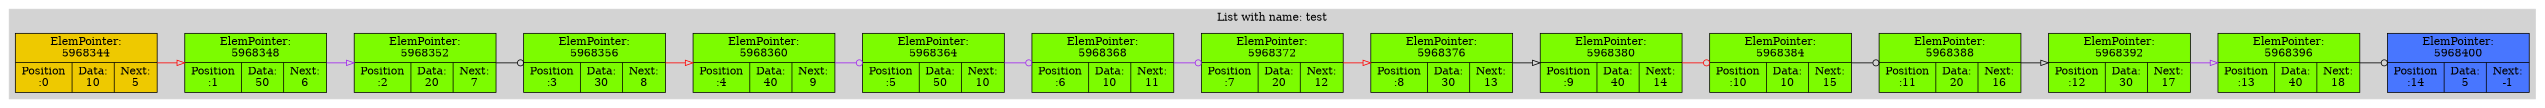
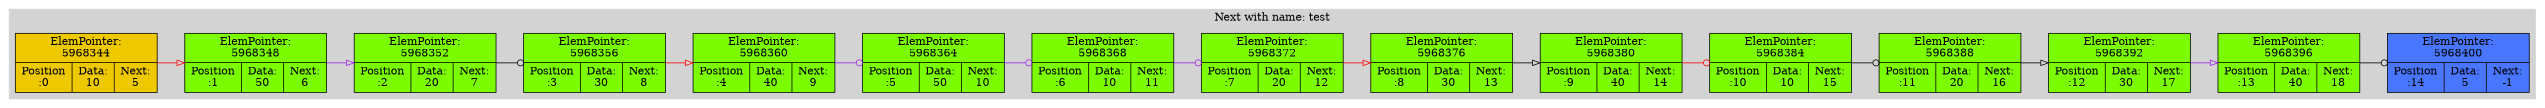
  digraph {
    rankdir=LR
    node [fillcolor=lawngreen shape=record style=filled]
    edge [color=purple arrowhead=onormal]
    n1 [fillcolor=gold2 label="ElemPointer:\n5968344 | {Position\n:0 | Data:\n10 | Next:\n5}"]
    n2 [label="ElemPointer:\n5968348 | {Position\n:1 | Data:\n50 | Next:\n6}"]
    n3 [label="ElemPointer:\n5968352 | {Position\n:2 | Data:\n20 | Next:\n7}"]
    n4 [label="ElemPointer:\n5968356 | {Position\n:3 | Data:\n30 | Next:\n8}"]
    n5 [label="ElemPointer:\n5968360 | {Position\n:4 | Data:\n40 | Next:\n9}"]
    n6 [label="ElemPointer:\n5968364 | {Position\n:5 | Data:\n50 | Next:\n10}"]
    n7 [label="ElemPointer:\n5968368 | {Position\n:6 | Data:\n10 | Next:\n11}"]
    n8 [label="ElemPointer:\n5968372 | {Position\n:7 | Data:\n20 | Next:\n12}"]
    n9 [label="ElemPointer:\n5968376 | {Position\n:8 | Data:\n30 | Next:\n13}"]
    n10 [label="ElemPointer:\n5968380 | {Position\n:9 | Data:\n40 | Next:\n14}"]
    n11 [label="ElemPointer:\n5968384 | {Position\n:10 | Data:\n10 | Next:\n15}"]
    n12 [label="ElemPointer:\n5968388 | {Position\n:11 | Data:\n20 | Next:\n16}"]
    n13 [label="ElemPointer:\n5968392 | {Position\n:12 | Data:\n30 | Next:\n17}"]
    n14 [label="ElemPointer:\n5968396 | {Position\n:13 | Data:\n40 | Next:\n18}"]
    n15 [fillcolor=royalblue1 label="ElemPointer:\n5968400 | {Position\n:14 | Data:\n5 | Next:\n-1}"]
    subgraph cluster_1 {
      color=lightgrey
-     label="List with name: test"
+     label="Next with name: test"
      style=filled
      n1
      n2
      n3
      n4
      n5
      n6
      n7
      n8
      n9
      n10
      n11
      n12
      n13
      n14
      n15
    }
    n1 -> n2 [color=red]
    n2 -> n3
    n3 -> n4 [color=black arrowhead=odot]
    n4 -> n5 [color=red]
    n5 -> n6 [arrowhead=odot]
    n6 -> n7 [arrowhead=odot]
    n7 -> n8 [arrowhead=odot]
    n8 -> n9 [color=red]
    n9 -> n10 [color=black]
    n10 -> n11 [color=red arrowhead=odot]
    n11 -> n12 [color=black arrowhead=odot]
    n12 -> n13 [color=black]
    n13 -> n14
    n14 -> n15 [color=black arrowhead=odot]
  }
